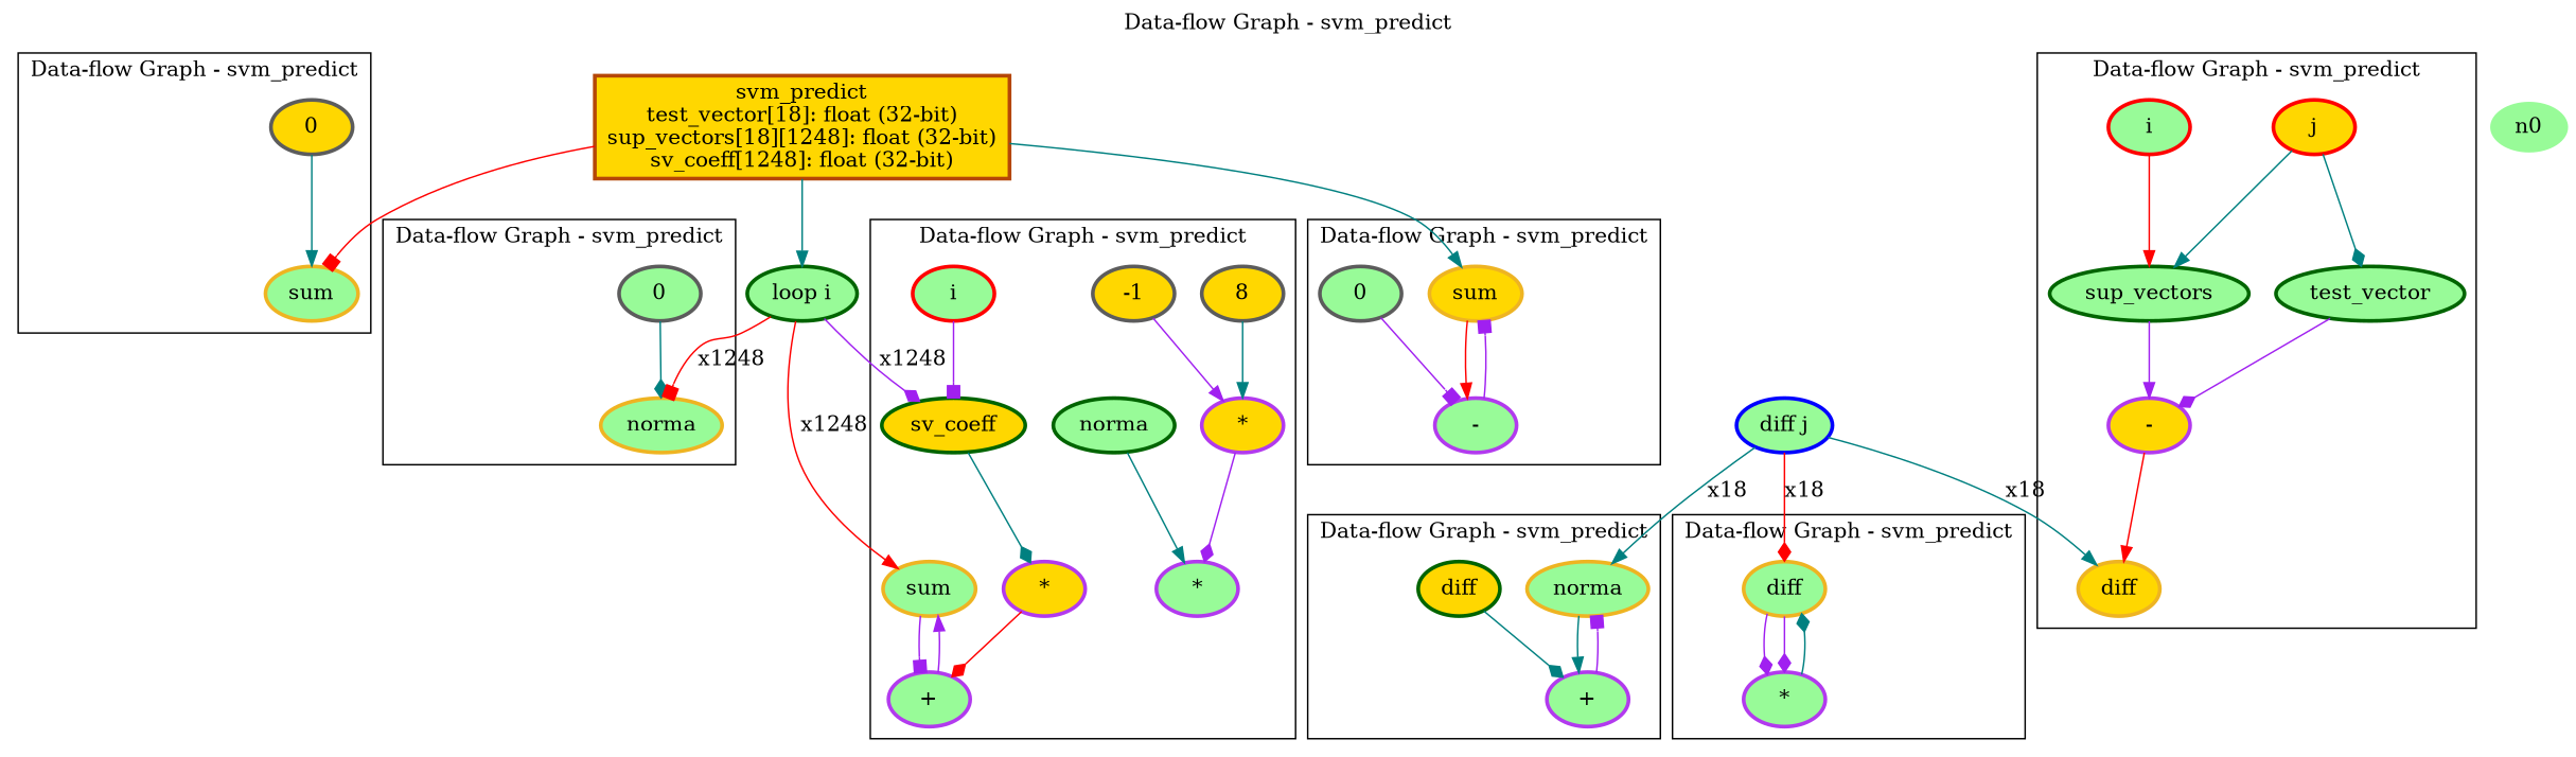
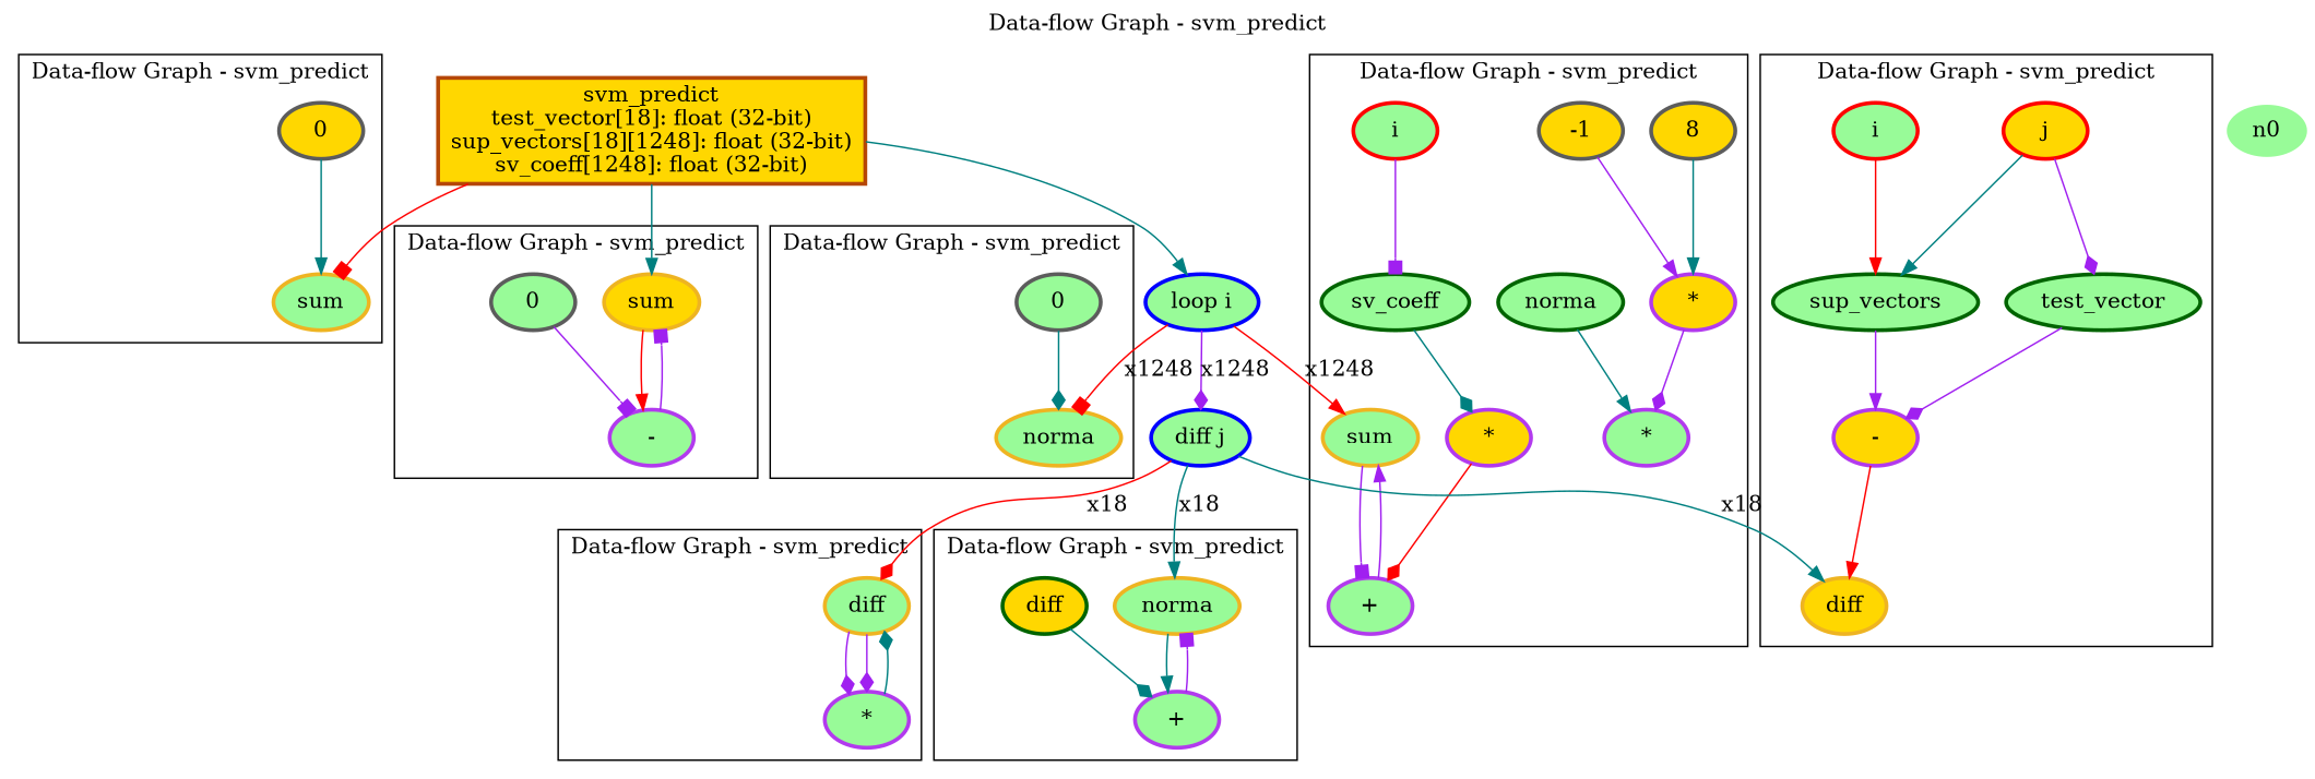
  digraph {
    label="Data-flow Graph - svm_predict"
    labelloc=t
    node [color=darkorchid2 fillcolor=palegreen penwidth=2.5 style=filled]
    edge [arrowhead=normal color=purple]
    n36 [color=goldenrod2 fillcolor=gold label=sum]
    n37 [label="-"]
    n39 [color=gray36 label=0]
    n34 [color=goldenrod2 label=norma]
    n35 [color=gray36 label=0]
    n22 [color=goldenrod2 label=sum]
    n23 [label="+"]
    n25 [fillcolor=gold label="*"]
    n27 [label="*"]
    n28 [color=gray36 fillcolor=gold label=8]
    n29 [color=gray36 fillcolor=gold label=-1]
    n30 [fillcolor=gold label="*"]
    n31 [color=darkgreen label=norma]
-   n32 [color=darkgreen fillcolor=gold label=sv_coeff]
+   n32 [color=darkgreen label=sv_coeff]
    n33 [color=red label=i]
    n18 [color=goldenrod2 label=norma]
    n19 [label="+"]
    n21 [color=darkgreen fillcolor=gold label=diff]
    n14 [color=goldenrod2 label=diff]
    n15 [label="*"]
    n7 [color=goldenrod2 fillcolor=gold label=diff]
    n8 [fillcolor=gold label="-"]
    n9 [color=darkgreen label=test_vector]
    n10 [color=red fillcolor=gold label=j]
    n11 [color=darkgreen label=sup_vectors]
    n13 [color=red label=i]
    n2 [color=goldenrod2 label=sum]
    n4 [color=gray36 fillcolor=gold label=0]
    n1 [color="#b54707" fillcolor=gold label="svm_predict\ntest_vector[18]: float (32-bit)\nsup_vectors[18][1248]: float (32-bit)\nsv_coeff[1248]: float (32-bit)\n" shape=box]
-   n5 [color=darkgreen label="loop i"]
+   n5 [color=blue1 label="loop i"]
    n6 [color=blue1 label="diff j"]
    n0 [color=white]
    subgraph cluster_1 {
      n36
      n37
      n39
    }
    subgraph cluster_2 {
      n34
      n35
    }
    subgraph cluster_3 {
      n22
      n23
      n25
      n27
      n28
      n29
      n30
      n31
      n32
      n33
    }
    subgraph cluster_4 {
      n18
      n19
      n21
    }
    subgraph cluster_5 {
      n14
      n15
    }
    subgraph cluster_6 {
      n7
      n8
      n9
      n10
      n11
      n13
    }
    subgraph cluster_7 {
      n2
      n4
    }
    subgraph cluster_8 {
    }
    n36 -> n37 [color=red]
    n37 -> n36 [arrowhead=box]
    n39 -> n37 [arrowhead=box]
    n35 -> n34 [arrowhead=diamond color=teal]
    n22 -> n23 [arrowhead=box]
    n23 -> n22
    n25 -> n23 [arrowhead=diamond color=red]
    n28 -> n30 [color=teal]
    n29 -> n30
    n30 -> n27 [arrowhead=diamond]
    n31 -> n27 [color=teal]
    n32 -> n25 [arrowhead=diamond color=teal]
    n33 -> n32 [arrowhead=box]
    n18 -> n19 [color=teal]
    n19 -> n18 [arrowhead=box]
    n21 -> n19 [arrowhead=diamond color=teal]
    n14 -> n15 [arrowhead=diamond]
    n14 -> n15 [arrowhead=diamond]
    n15 -> n14 [arrowhead=diamond color=teal]
    n8 -> n7 [color=red]
    n9 -> n8 [arrowhead=diamond]
-   n10 -> n9 [arrowhead=diamond color=teal]
+   n10 -> n9 [arrowhead=diamond]
    n10 -> n11 [color=teal]
    n11 -> n8
    n13 -> n11 [color=red]
    n4 -> n2 [color=teal]
    n1 -> n36 [color=teal]
    n1 -> n2 [arrowhead=box color=red]
    n1 -> n5 [color=teal]
    n5 -> n34 [arrowhead=box color=red label=x1248]
    n5 -> n22 [color=red label=x1248]
-   n5 -> n32 [arrowhead=diamond label=x1248]
+   n5 -> n6 [arrowhead=diamond label=x1248]
    n6 -> n18 [color=teal label=x18]
    n6 -> n14 [arrowhead=diamond color=red label=x18]
    n6 -> n7 [color=teal label=x18]
  }
